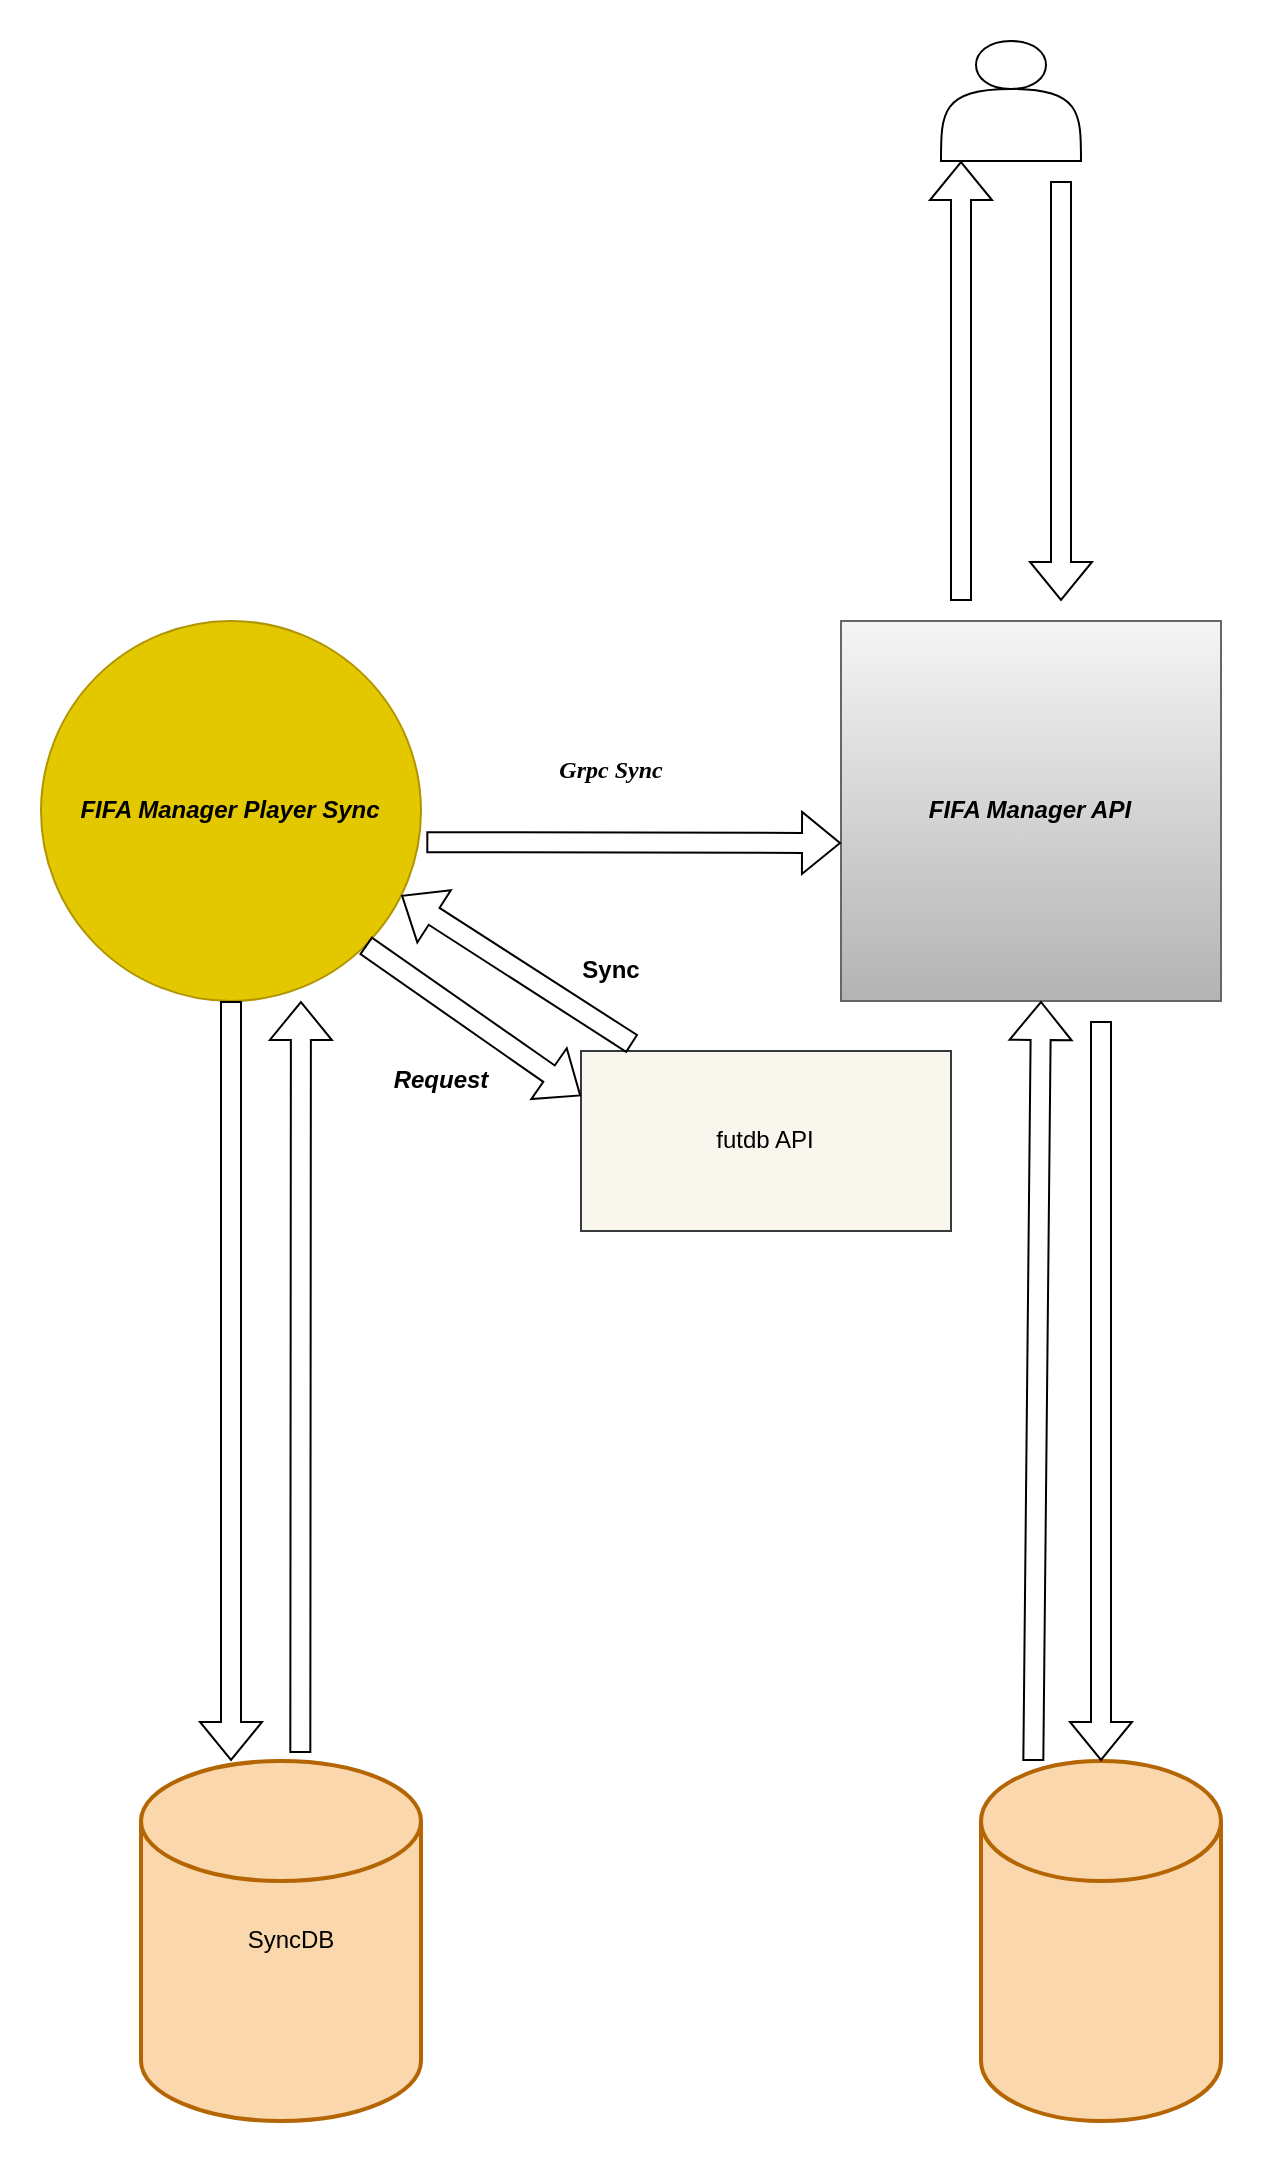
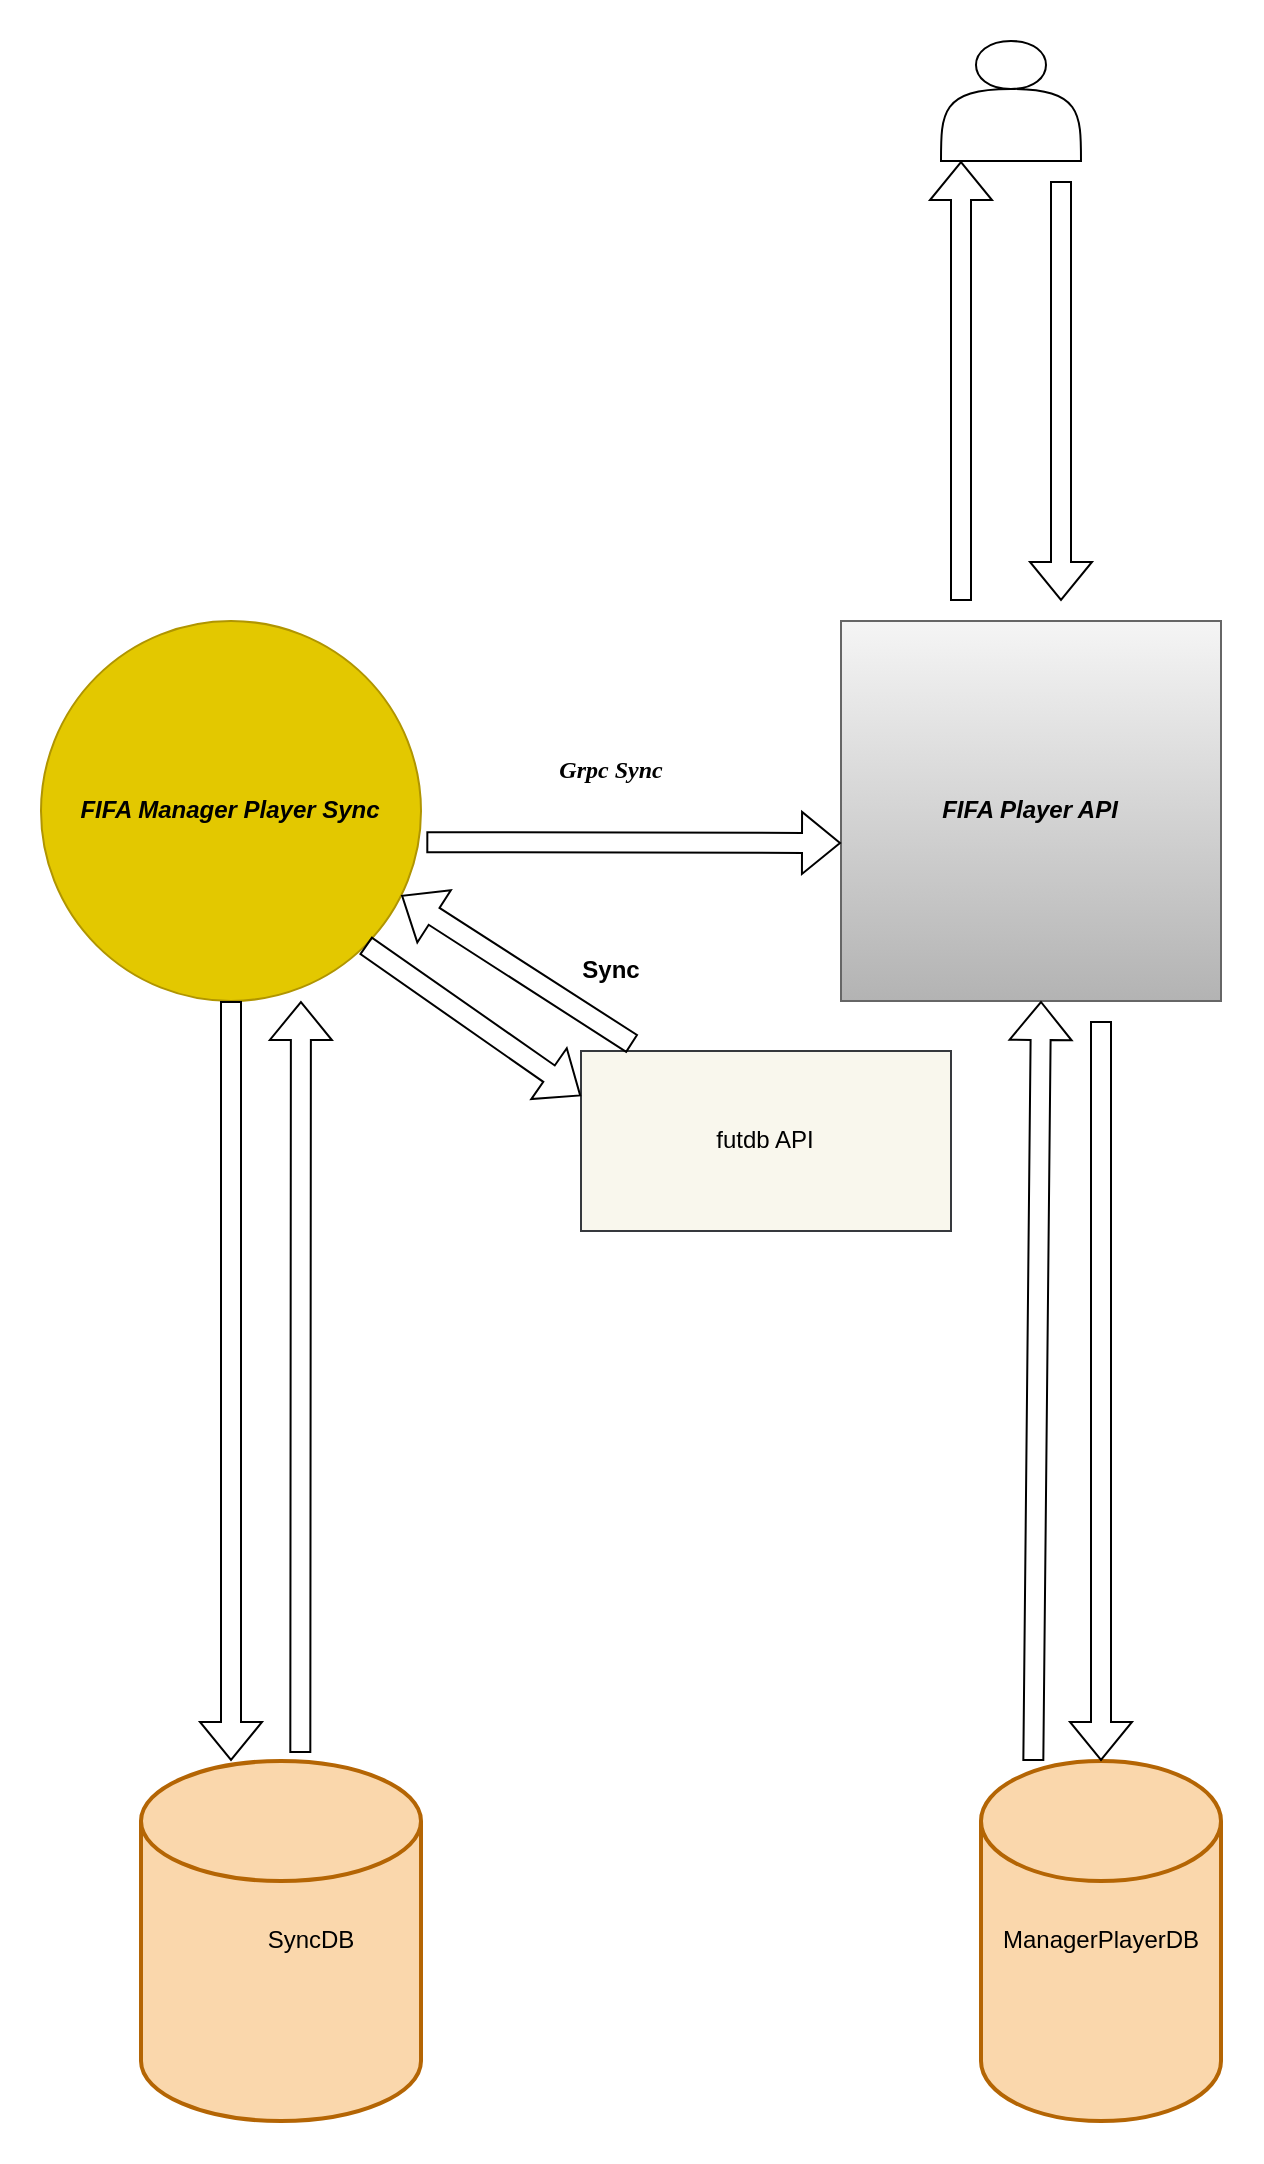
  <mxCell id="0" />
  <mxCell id="1" parent="0" />
  <mxCell id="2" value="" style="strokeWidth=2;html=1;shape=mxgraph.flowchart.database;whiteSpace=wrap;fillColor=#fad7ac;strokeColor=#b46504;" parent="1" vertex="1"><mxGeometry x="70" y="880" width="140" height="180" as="geometry" /></mxCell>
  <mxCell id="3" value="" style="strokeWidth=2;html=1;shape=mxgraph.flowchart.database;whiteSpace=wrap;fillColor=#fad7ac;strokeColor=#b46504;" parent="1" vertex="1"><mxGeometry x="490" y="880" width="120" height="180" as="geometry" /></mxCell>
  <mxCell id="4" value="" style="shape=actor;whiteSpace=wrap;html=1;" parent="1" vertex="1"><mxGeometry x="470" y="20" width="70" height="60" as="geometry" /></mxCell>
  <mxCell id="5" value="FIFA Manager Player Sync" style="ellipse;whiteSpace=wrap;html=1;aspect=fixed;fillColor=#e3c800;strokeColor=#B09500;fontColor=#000000;fontStyle=3;" parent="1" vertex="1"><mxGeometry x="20" y="310" width="190" height="190" as="geometry" /></mxCell>
- <mxCell id="6" value="FIFA Manager API" style="whiteSpace=wrap;html=1;aspect=fixed;fillColor=#f5f5f5;gradientColor=#b3b3b3;strokeColor=#666666;fontStyle=3" parent="1" vertex="1"><mxGeometry x="420" y="310" width="190" height="190" as="geometry" /></mxCell>
+ <mxCell id="6" value="FIFA Player API" style="whiteSpace=wrap;html=1;aspect=fixed;fillColor=#f5f5f5;gradientColor=#b3b3b3;strokeColor=#666666;fontStyle=3" parent="1" vertex="1"><mxGeometry x="420" y="310" width="190" height="190" as="geometry" /></mxCell>
  <mxCell id="7" value="futdb API&lt;br&gt;" style="whiteSpace=wrap;html=1;aspect=fixed;fillColor=#f9f7ed;strokeColor=#36393d;" parent="1" vertex="1"><mxGeometry x="290" y="525" width="185" height="90" as="geometry" /></mxCell>
  <mxCell id="8" value="" style="shape=flexArrow;endArrow=classic;html=1;rounded=0;exitX=1.014;exitY=0.582;exitDx=0;exitDy=0;exitPerimeter=0;" parent="1" source="5" edge="1"><mxGeometry width="50" height="50" relative="1" as="geometry"><mxPoint x="260" y="430" as="sourcePoint" /><mxPoint x="420" y="421" as="targetPoint" /></mxGeometry></mxCell>
  <mxCell id="9" value="Grpc Sync" style="text;html=1;align=center;verticalAlign=middle;resizable=0;points=[];autosize=1;strokeColor=none;fillColor=none;fontStyle=3;fontFamily=Verdana;" parent="1" vertex="1"><mxGeometry x="250" y="370" width="110" height="30" as="geometry" /></mxCell>
  <mxCell id="10" value="" style="shape=flexArrow;endArrow=classic;html=1;rounded=0;exitX=0.5;exitY=1;exitDx=0;exitDy=0;" parent="1" source="5" edge="1"><mxGeometry width="50" height="50" relative="1" as="geometry"><mxPoint x="20" y="680" as="sourcePoint" /><mxPoint x="115" y="880" as="targetPoint" /></mxGeometry></mxCell>
  <mxCell id="11" value="" style="shape=flexArrow;endArrow=classic;html=1;rounded=0;entryX=0.684;entryY=1;entryDx=0;entryDy=0;entryPerimeter=0;exitX=0.569;exitY=-0.022;exitDx=0;exitDy=0;exitPerimeter=0;" parent="1" source="2" target="5" edge="1"><mxGeometry width="50" height="50" relative="1" as="geometry"><mxPoint x="150" y="680" as="sourcePoint" /><mxPoint x="180" y="510" as="targetPoint" /></mxGeometry></mxCell>
  <mxCell id="12" value="" style="shape=flexArrow;endArrow=classic;html=1;rounded=0;exitX=0.218;exitY=0;exitDx=0;exitDy=0;exitPerimeter=0;" parent="1" source="3" edge="1"><mxGeometry width="50" height="50" relative="1" as="geometry"><mxPoint x="470" y="550" as="sourcePoint" /><mxPoint x="520" y="500" as="targetPoint" /></mxGeometry></mxCell>
  <mxCell id="13" value="" style="shape=flexArrow;endArrow=classic;html=1;rounded=0;entryX=0.5;entryY=0;entryDx=0;entryDy=0;entryPerimeter=0;" parent="1" target="3" edge="1"><mxGeometry width="50" height="50" relative="1" as="geometry"><mxPoint x="550" y="510" as="sourcePoint" /><mxPoint x="580" y="840" as="targetPoint" /></mxGeometry></mxCell>
- <mxCell id="15" value="&lt;span style=&quot;&quot;&gt;SyncDB&lt;/span&gt;" style="text;html=1;align=center;verticalAlign=middle;resizable=0;points=[];autosize=1;strokeColor=none;fillColor=none;" parent="1" vertex="1"><mxGeometry x="110" y="955" width="70" height="30" as="geometry" /></mxCell>
+ <mxCell id="14" value="ManagerPlayerDB" style="text;html=1;align=center;verticalAlign=middle;resizable=0;points=[];autosize=1;strokeColor=none;fillColor=none;" parent="1" vertex="1"><mxGeometry x="490" y="955" width="120" height="30" as="geometry" /></mxCell>
+ <mxCell id="15" value="&lt;span style=&quot;&quot;&gt;SyncDB&lt;/span&gt;" style="text;html=1;align=center;verticalAlign=middle;resizable=0;points=[];autosize=1;strokeColor=none;fillColor=none;" parent="1" vertex="1"><mxGeometry x="120" y="955" width="70" height="30" as="geometry" /></mxCell>
  <mxCell id="16" value="" style="shape=flexArrow;endArrow=classic;html=1;rounded=0;" parent="1" edge="1"><mxGeometry width="50" height="50" relative="1" as="geometry"><mxPoint x="480" y="300" as="sourcePoint" /><mxPoint x="480" y="80" as="targetPoint" /></mxGeometry></mxCell>
  <mxCell id="17" value="" style="shape=flexArrow;endArrow=classic;html=1;rounded=0;" parent="1" edge="1"><mxGeometry width="50" height="50" relative="1" as="geometry"><mxPoint x="530" y="90" as="sourcePoint" /><mxPoint x="530" y="300" as="targetPoint" /></mxGeometry></mxCell>
  <mxCell id="18" value="" style="shape=flexArrow;endArrow=classic;html=1;rounded=0;entryX=0;entryY=0.25;entryDx=0;entryDy=0;exitX=1;exitY=1;exitDx=0;exitDy=0;" parent="1" source="5" target="7" edge="1"><mxGeometry width="50" height="50" relative="1" as="geometry"><mxPoint x="220" y="570" as="sourcePoint" /><mxPoint x="270" y="520" as="targetPoint" /></mxGeometry></mxCell>
  <mxCell id="19" value="" style="shape=flexArrow;endArrow=classic;html=1;rounded=0;entryX=1;entryY=0.75;entryDx=0;entryDy=0;exitX=0.139;exitY=-0.039;exitDx=0;exitDy=0;exitPerimeter=0;" parent="1" source="7" target="5" edge="1"><mxGeometry width="50" height="50" relative="1" as="geometry"><mxPoint x="370" y="530" as="sourcePoint" /><mxPoint x="400" y="490" as="targetPoint" /></mxGeometry></mxCell>
  <mxCell id="20" value="Sync" style="text;html=1;align=center;verticalAlign=middle;resizable=0;points=[];autosize=1;fontStyle=1" parent="1" vertex="1"><mxGeometry x="265" y="470" width="80" height="30" as="geometry" /></mxCell>
- <mxCell id="21" value="Request" style="text;html=1;align=center;verticalAlign=middle;resizable=0;points=[];autosize=1;strokeColor=none;fillColor=none;fontStyle=3" parent="1" vertex="1"><mxGeometry x="185" y="525" width="70" height="30" as="geometry" /></mxCell>
